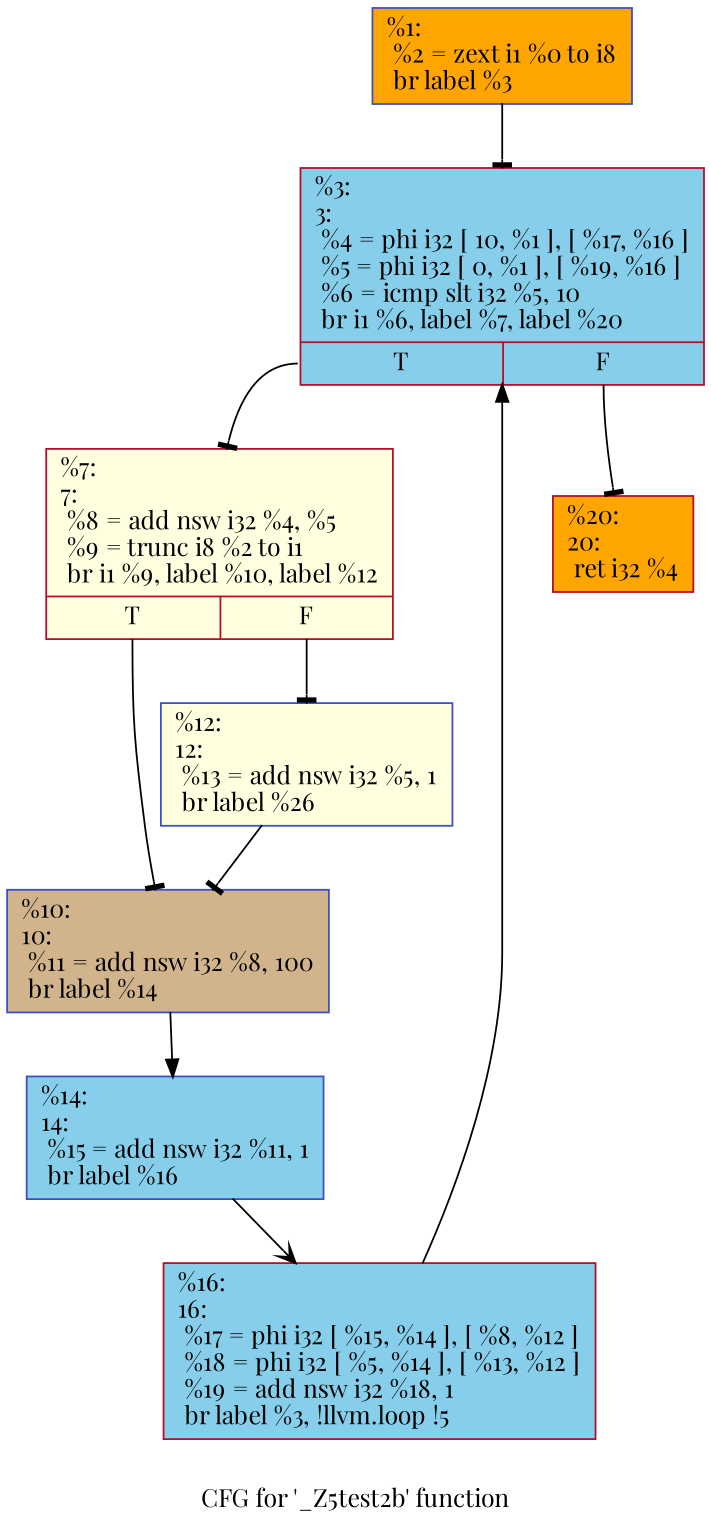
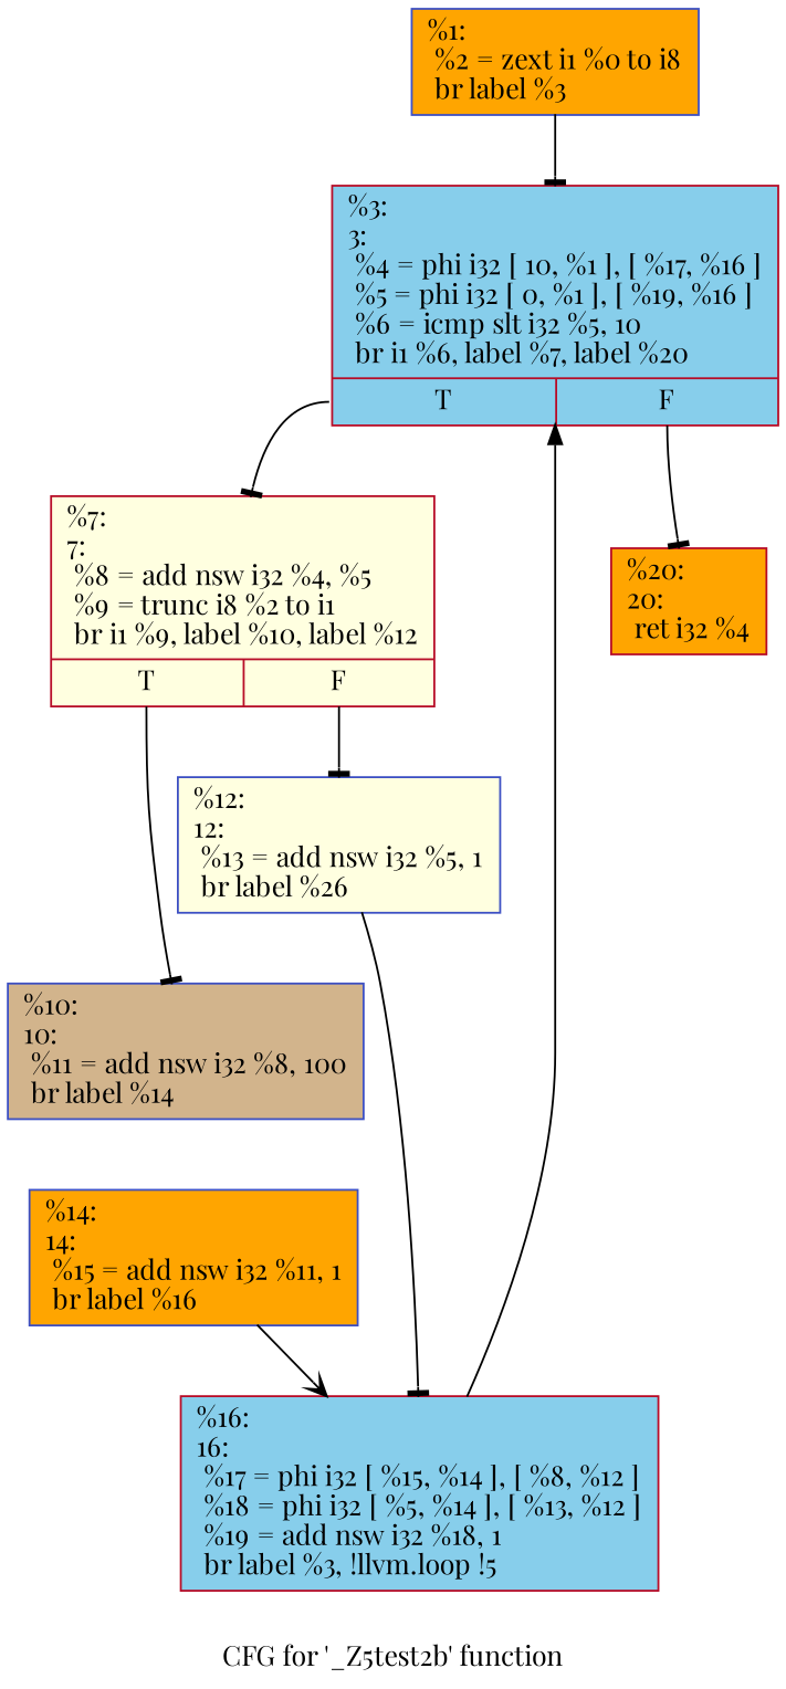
  digraph {
    fontname="Playfair Display"
    label="CFG for '_Z5test2b' function"
    node [color="#3d50c3ff" fillcolor=skyblue fontname="Playfair Display" shape=record style=filled]
    edge [arrowhead=tee fontname="Playfair Display"]
    n1 [fillcolor=orange label="{%1:\l  %2 = zext i1 %0 to i8\l  br label %3\l}"]
    n2 [color="#b70d28ff" label="{%3:\l3:                                                \l  %4 = phi i32 [ 10, %1 ], [ %17, %16 ]\l  %5 = phi i32 [ 0, %1 ], [ %19, %16 ]\l  %6 = icmp slt i32 %5, 10\l  br i1 %6, label %7, label %20\l|{<s0>T|<s1>F}}"]
    n3 [color="#b70d28ff" fillcolor=lightyellow label="{%7:\l7:                                                \l  %8 = add nsw i32 %4, %5\l  %9 = trunc i8 %2 to i1\l  br i1 %9, label %10, label %12\l|{<s0>T|<s1>F}}"]
    n4 [color="#b70d28ff" fillcolor=orange label="{%20:\l20:                                               \l  ret i32 %4\l}"]
    n5 [fillcolor=tan label="{%10:\l10:                                               \l  %11 = add nsw i32 %8, 100\l  br label %14\l}"]
    n6 [fillcolor=lightyellow label="{%12:\l12:                                               \l  %13 = add nsw i32 %5, 1\l  br label %26\l}"]
-   n7 [label="{%14:\l14:                                               \l  %15 = add nsw i32 %11, 1\l  br label %16\l}"]
+   n7 [fillcolor=orange label="{%14:\l14:                                               \l  %15 = add nsw i32 %11, 1\l  br label %16\l}"]
    n8 [color="#b70d28ff" label="{%16:\l16:                                               \l  %17 = phi i32 [ %15, %14 ], [ %8, %12 ]\l  %18 = phi i32 [ %5, %14 ], [ %13, %12 ]\l  %19 = add nsw i32 %18, 1\l  br label %3, !llvm.loop !5\l}"]
    n1 -> n2
    n2 -> n3 [tailport=s0]
    n2 -> n4 [tailport=s1]
    n3 -> n5 [tailport=s0]
    n3 -> n6 [tailport=s1]
-   n5 -> n7 [arrowhead=normal]
-   n6 -> n5
+   n6 -> n8
    n7 -> n8 [arrowhead=vee]
    n8 -> n2 [arrowhead=normal]
  }
